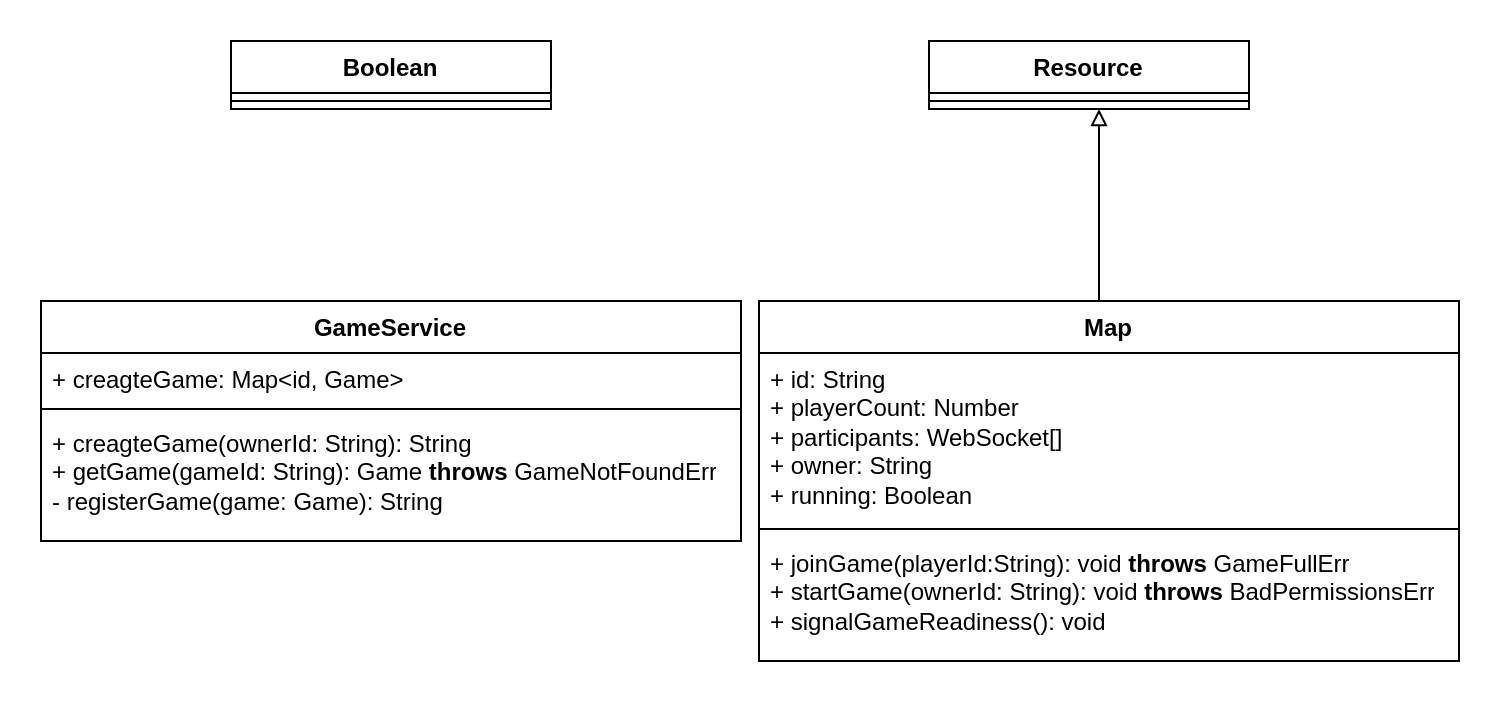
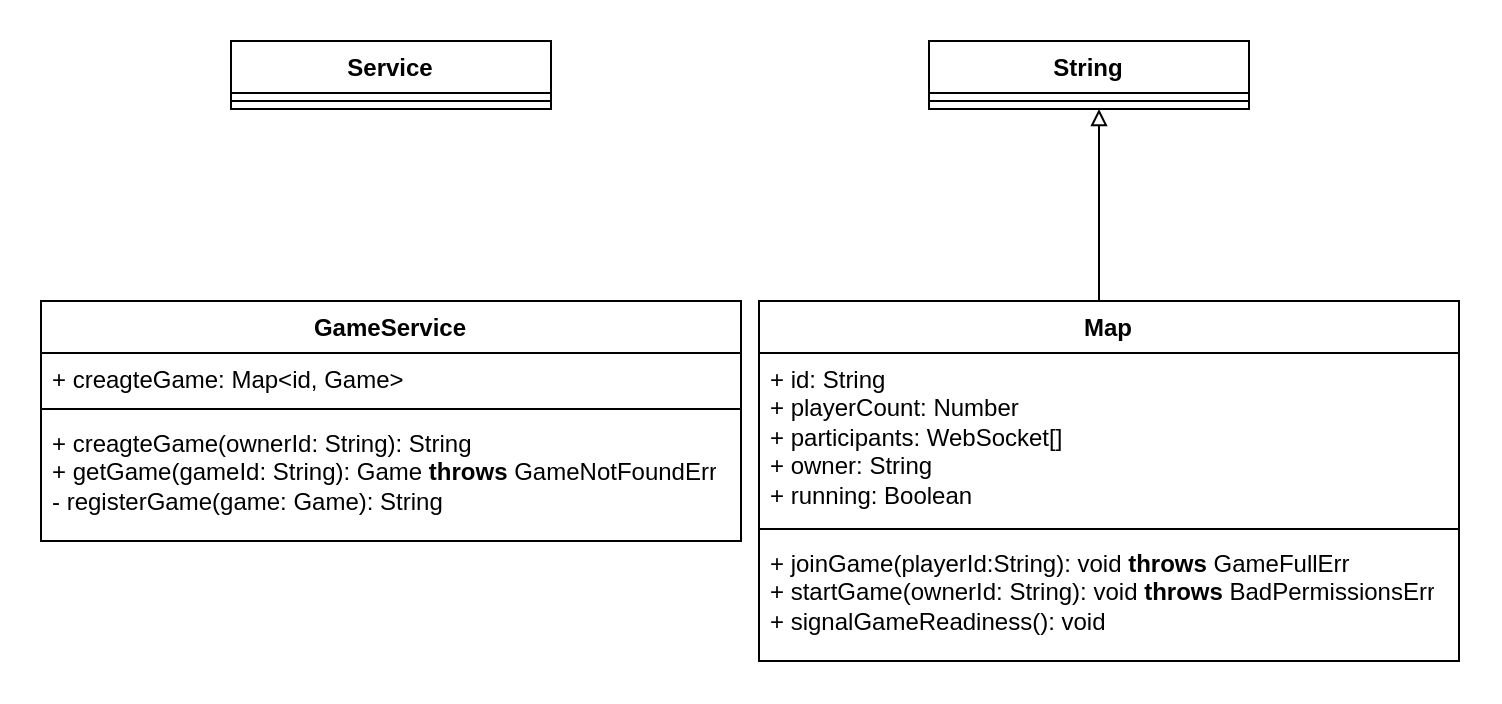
  <mxCell id="0" />
  <mxCell id="1" parent="0" />
- <mxCell id="2" value="Resource" style="swimlane;fontStyle=1;align=center;verticalAlign=top;childLayout=stackLayout;horizontal=1;startSize=26;horizontalStack=0;resizeParent=1;resizeParentMax=0;resizeLast=0;collapsible=1;marginBottom=0;whiteSpace=wrap;html=1;" parent="1" vertex="1"><mxGeometry x="464" y="20" width="160" height="34" as="geometry" /></mxCell>
+ <mxCell id="2" value="String" style="swimlane;fontStyle=1;align=center;verticalAlign=top;childLayout=stackLayout;horizontal=1;startSize=26;horizontalStack=0;resizeParent=1;resizeParentMax=0;resizeLast=0;collapsible=1;marginBottom=0;whiteSpace=wrap;html=1;" parent="1" vertex="1"><mxGeometry x="464" y="20" width="160" height="34" as="geometry" /></mxCell>
  <mxCell id="3" value="" style="line;strokeWidth=1;fillColor=none;align=left;verticalAlign=middle;spacingTop=-1;spacingLeft=3;spacingRight=3;rotatable=0;labelPosition=right;points=[];portConstraint=eastwest;strokeColor=inherit;" parent="2" vertex="1"><mxGeometry y="26" width="160" height="8" as="geometry" /></mxCell>
  <mxCell id="4" value="" style="edgeStyle=orthogonalEdgeStyle;rounded=0;orthogonalLoop=1;jettySize=auto;html=1;endArrow=block;endFill=0;" parent="1" source="5" target="3" edge="1"><mxGeometry relative="1" as="geometry"><Array as="points"><mxPoint x="549" y="100" /><mxPoint x="549" y="100" /></Array></mxGeometry></mxCell>
  <mxCell id="5" value="Map" style="swimlane;fontStyle=1;align=center;verticalAlign=top;childLayout=stackLayout;horizontal=1;startSize=26;horizontalStack=0;resizeParent=1;resizeParentMax=0;resizeLast=0;collapsible=1;marginBottom=0;whiteSpace=wrap;html=1;" parent="1" vertex="1"><mxGeometry x="379" y="150" width="350" height="180" as="geometry" /></mxCell>
  <mxCell id="6" value="+ id: String&lt;br&gt;+ playerCount: Number&lt;br&gt;+ participants: WebSocket[]&lt;br&gt;+ owner: String&lt;br&gt;+ running: Boolean" style="text;strokeColor=none;fillColor=none;align=left;verticalAlign=top;spacingLeft=4;spacingRight=4;overflow=hidden;rotatable=0;points=[[0,0.5],[1,0.5]];portConstraint=eastwest;whiteSpace=wrap;html=1;" parent="5" vertex="1"><mxGeometry y="26" width="350" height="84" as="geometry" /></mxCell>
  <mxCell id="7" value="" style="line;strokeWidth=1;fillColor=none;align=left;verticalAlign=middle;spacingTop=-1;spacingLeft=3;spacingRight=3;rotatable=0;labelPosition=right;points=[];portConstraint=eastwest;strokeColor=inherit;" parent="5" vertex="1"><mxGeometry y="110" width="350" height="8" as="geometry" /></mxCell>
  <mxCell id="8" value="+ joinGame(playerId:String): void &lt;b&gt;throws&lt;/b&gt;&amp;nbsp;GameFullErr&lt;br&gt;+ startGame(ownerId: String): void &lt;b&gt;throws&lt;/b&gt;&amp;nbsp;BadPermissionsErr&lt;br&gt;+ signalGameReadiness(): void" style="text;strokeColor=none;fillColor=none;align=left;verticalAlign=top;spacingLeft=4;spacingRight=4;overflow=hidden;rotatable=0;points=[[0,0.5],[1,0.5]];portConstraint=eastwest;whiteSpace=wrap;html=1;" parent="5" vertex="1"><mxGeometry y="118" width="350" height="62" as="geometry" /></mxCell>
- <mxCell id="9" value="Boolean" style="swimlane;fontStyle=1;align=center;verticalAlign=top;childLayout=stackLayout;horizontal=1;startSize=26;horizontalStack=0;resizeParent=1;resizeParentMax=0;resizeLast=0;collapsible=1;marginBottom=0;whiteSpace=wrap;html=1;" parent="1" vertex="1"><mxGeometry x="115" y="20" width="160" height="34" as="geometry" /></mxCell>
+ <mxCell id="9" value="Service" style="swimlane;fontStyle=1;align=center;verticalAlign=top;childLayout=stackLayout;horizontal=1;startSize=26;horizontalStack=0;resizeParent=1;resizeParentMax=0;resizeLast=0;collapsible=1;marginBottom=0;whiteSpace=wrap;html=1;" parent="1" vertex="1"><mxGeometry x="115" y="20" width="160" height="34" as="geometry" /></mxCell>
  <mxCell id="10" value="" style="line;strokeWidth=1;fillColor=none;align=left;verticalAlign=middle;spacingTop=-1;spacingLeft=3;spacingRight=3;rotatable=0;labelPosition=right;points=[];portConstraint=eastwest;strokeColor=inherit;" parent="9" vertex="1"><mxGeometry y="26" width="160" height="8" as="geometry" /></mxCell>
  <mxCell id="11" value="GameService" style="swimlane;fontStyle=1;align=center;verticalAlign=top;childLayout=stackLayout;horizontal=1;startSize=26;horizontalStack=0;resizeParent=1;resizeParentMax=0;resizeLast=0;collapsible=1;marginBottom=0;whiteSpace=wrap;html=1;" parent="1" vertex="1"><mxGeometry x="20" y="150" width="350" height="120" as="geometry" /></mxCell>
  <mxCell id="12" value="+ creagteGame: Map&amp;lt;id, Game&amp;gt;" style="text;strokeColor=none;fillColor=none;align=left;verticalAlign=top;spacingLeft=4;spacingRight=4;overflow=hidden;rotatable=0;points=[[0,0.5],[1,0.5]];portConstraint=eastwest;whiteSpace=wrap;html=1;" parent="11" vertex="1"><mxGeometry y="26" width="350" height="24" as="geometry" /></mxCell>
  <mxCell id="13" value="" style="line;strokeWidth=1;fillColor=none;align=left;verticalAlign=middle;spacingTop=-1;spacingLeft=3;spacingRight=3;rotatable=0;labelPosition=right;points=[];portConstraint=eastwest;strokeColor=inherit;" parent="11" vertex="1"><mxGeometry y="50" width="350" height="8" as="geometry" /></mxCell>
  <mxCell id="14" value="+ creagteGame(ownerId: String): String&lt;br&gt;+ getGame(gameId: String): Game &lt;b&gt;throws&lt;/b&gt;&amp;nbsp;GameNotFoundErr &lt;br&gt;- registerGame(game: Game): String" style="text;strokeColor=none;fillColor=none;align=left;verticalAlign=top;spacingLeft=4;spacingRight=4;overflow=hidden;rotatable=0;points=[[0,0.5],[1,0.5]];portConstraint=eastwest;whiteSpace=wrap;html=1;" parent="11" vertex="1"><mxGeometry y="58" width="350" height="62" as="geometry" /></mxCell>
